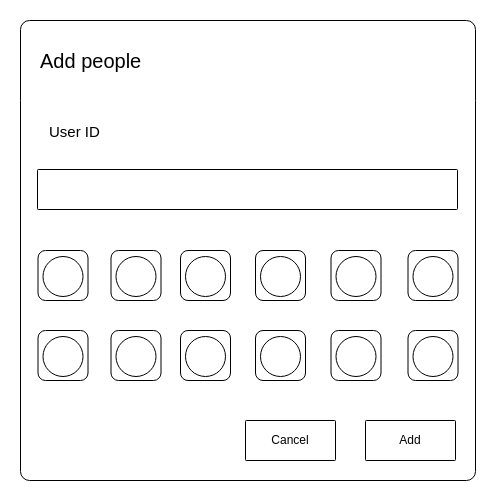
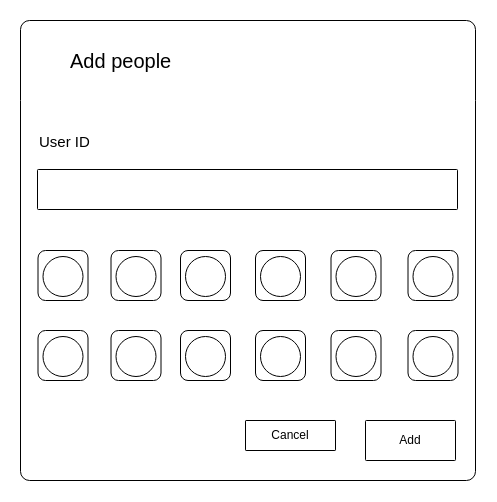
  <mxCell id="0" />
  <mxCell id="1" parent="0" />
  <mxCell id="2" value="" style="rounded=1;whiteSpace=wrap;html=1;gradientColor=none;fillColor=none;glass=0;shadow=0;sketch=0;labelPadding=0;fillOpacity=100;arcSize=2;" parent="1" vertex="1"><mxGeometry x="20" y="20" width="455" height="460" as="geometry" /></mxCell>
  <mxCell id="3" value="" style="endArrow=none;html=1;rounded=0;fontSize=22;entryX=1;entryY=0.25;entryDx=0;entryDy=0;exitX=0;exitY=0.25;exitDx=0;exitDy=0;strokeColor=#FFFFFF;strokeWidth=0.5;fillColor=#f5f5f5;" parent="1" edge="1"><mxGeometry width="50" height="50" relative="1" as="geometry"><mxPoint x="20" y="100" as="sourcePoint" /><mxPoint x="475" y="100" as="targetPoint" /></mxGeometry></mxCell>
- <mxCell id="4" value="&lt;font style=&quot;font-size: 20px;&quot;&gt;Add people&lt;/font&gt;" style="text;html=1;align=left;verticalAlign=middle;resizable=0;points=[];autosize=1;strokeColor=none;fillColor=none;" parent="1" vertex="1"><mxGeometry x="37.5" y="40" width="120" height="40" as="geometry" /></mxCell>
- <mxCell id="5" value="Cancel" style="rounded=1;whiteSpace=wrap;html=1;gradientColor=none;fillColor=none;glass=0;shadow=0;sketch=0;labelPadding=0;fillOpacity=100;arcSize=2;" parent="1" vertex="1"><mxGeometry x="245" y="420" width="90" height="40" as="geometry" /></mxCell>
+ <mxCell id="4" value="&lt;font style=&quot;font-size: 20px;&quot;&gt;Add people&lt;/font&gt;" style="text;html=1;align=left;verticalAlign=middle;resizable=0;points=[];autosize=1;strokeColor=none;fillColor=none;" parent="1" vertex="1"><mxGeometry x="67.5" y="40" width="120" height="40" as="geometry" /></mxCell>
+ <mxCell id="5" value="Cancel" style="rounded=1;whiteSpace=wrap;html=1;gradientColor=none;fillColor=none;glass=0;shadow=0;sketch=0;labelPadding=0;fillOpacity=100;arcSize=2;" parent="1" vertex="1"><mxGeometry x="245" y="420" width="90" height="30" as="geometry" /></mxCell>
  <mxCell id="6" value="Add" style="rounded=1;whiteSpace=wrap;html=1;gradientColor=none;fillColor=none;glass=0;shadow=0;sketch=0;labelPadding=0;fillOpacity=100;arcSize=2;" parent="1" vertex="1"><mxGeometry x="365" y="420" width="90" height="40" as="geometry" /></mxCell>
  <mxCell id="7" value="" style="rounded=1;whiteSpace=wrap;html=1;gradientColor=none;fillColor=none;glass=0;shadow=0;sketch=0;labelPadding=0;fillOpacity=100;arcSize=2;" parent="1" vertex="1"><mxGeometry x="37" y="169" width="420" height="40" as="geometry" /></mxCell>
  <mxCell id="8" value="" style="rounded=1;whiteSpace=wrap;html=1;" parent="1" vertex="1"><mxGeometry x="37.5" y="250" width="50" height="50" as="geometry" /></mxCell>
  <mxCell id="9" value="" style="ellipse;whiteSpace=wrap;html=1;aspect=fixed;rounded=0;" parent="1" vertex="1"><mxGeometry x="42.5" y="256" width="40" height="40" as="geometry" /></mxCell>
  <mxCell id="10" value="" style="rounded=1;whiteSpace=wrap;html=1;" parent="1" vertex="1"><mxGeometry x="110.5" y="250" width="50" height="50" as="geometry" /></mxCell>
  <mxCell id="11" value="" style="ellipse;whiteSpace=wrap;html=1;aspect=fixed;rounded=0;" parent="1" vertex="1"><mxGeometry x="115.5" y="256" width="40" height="40" as="geometry" /></mxCell>
  <mxCell id="12" value="" style="rounded=1;whiteSpace=wrap;html=1;" parent="1" vertex="1"><mxGeometry x="180" y="250" width="50" height="50" as="geometry" /></mxCell>
  <mxCell id="13" value="" style="ellipse;whiteSpace=wrap;html=1;aspect=fixed;rounded=0;" parent="1" vertex="1"><mxGeometry x="185" y="256" width="40" height="40" as="geometry" /></mxCell>
  <mxCell id="14" value="" style="rounded=1;whiteSpace=wrap;html=1;" parent="1" vertex="1"><mxGeometry x="255" y="250" width="50" height="50" as="geometry" /></mxCell>
  <mxCell id="15" value="" style="ellipse;whiteSpace=wrap;html=1;aspect=fixed;rounded=0;" parent="1" vertex="1"><mxGeometry x="260" y="256" width="40" height="40" as="geometry" /></mxCell>
  <mxCell id="16" value="" style="rounded=1;whiteSpace=wrap;html=1;" parent="1" vertex="1"><mxGeometry x="330.5" y="250" width="50" height="50" as="geometry" /></mxCell>
  <mxCell id="17" value="" style="ellipse;whiteSpace=wrap;html=1;aspect=fixed;rounded=0;" parent="1" vertex="1"><mxGeometry x="335.5" y="256" width="40" height="40" as="geometry" /></mxCell>
  <mxCell id="18" value="" style="rounded=1;whiteSpace=wrap;html=1;" parent="1" vertex="1"><mxGeometry x="407.5" y="250" width="50" height="50" as="geometry" /></mxCell>
  <mxCell id="19" value="" style="ellipse;whiteSpace=wrap;html=1;aspect=fixed;rounded=0;" parent="1" vertex="1"><mxGeometry x="412.5" y="256" width="40" height="40" as="geometry" /></mxCell>
  <mxCell id="20" value="" style="rounded=1;whiteSpace=wrap;html=1;" parent="1" vertex="1"><mxGeometry x="37.5" y="330" width="50" height="50" as="geometry" /></mxCell>
  <mxCell id="21" value="" style="ellipse;whiteSpace=wrap;html=1;aspect=fixed;rounded=0;" parent="1" vertex="1"><mxGeometry x="42.5" y="336" width="40" height="40" as="geometry" /></mxCell>
  <mxCell id="22" value="" style="rounded=1;whiteSpace=wrap;html=1;" parent="1" vertex="1"><mxGeometry x="110.5" y="330" width="50" height="50" as="geometry" /></mxCell>
  <mxCell id="23" value="" style="ellipse;whiteSpace=wrap;html=1;aspect=fixed;rounded=0;" parent="1" vertex="1"><mxGeometry x="115.5" y="336" width="40" height="40" as="geometry" /></mxCell>
  <mxCell id="24" value="" style="rounded=1;whiteSpace=wrap;html=1;" parent="1" vertex="1"><mxGeometry x="180" y="330" width="50" height="50" as="geometry" /></mxCell>
  <mxCell id="25" value="" style="ellipse;whiteSpace=wrap;html=1;aspect=fixed;rounded=0;" parent="1" vertex="1"><mxGeometry x="185" y="336" width="40" height="40" as="geometry" /></mxCell>
  <mxCell id="26" value="" style="rounded=1;whiteSpace=wrap;html=1;" parent="1" vertex="1"><mxGeometry x="255" y="330" width="50" height="50" as="geometry" /></mxCell>
  <mxCell id="27" value="" style="ellipse;whiteSpace=wrap;html=1;aspect=fixed;rounded=0;" parent="1" vertex="1"><mxGeometry x="260" y="336" width="40" height="40" as="geometry" /></mxCell>
  <mxCell id="28" value="" style="rounded=1;whiteSpace=wrap;html=1;" parent="1" vertex="1"><mxGeometry x="330.5" y="330" width="50" height="50" as="geometry" /></mxCell>
  <mxCell id="29" value="" style="ellipse;whiteSpace=wrap;html=1;aspect=fixed;rounded=0;" parent="1" vertex="1"><mxGeometry x="335.5" y="336" width="40" height="40" as="geometry" /></mxCell>
  <mxCell id="30" value="" style="rounded=1;whiteSpace=wrap;html=1;" parent="1" vertex="1"><mxGeometry x="407.5" y="330" width="50" height="50" as="geometry" /></mxCell>
  <mxCell id="31" value="" style="ellipse;whiteSpace=wrap;html=1;aspect=fixed;rounded=0;" parent="1" vertex="1"><mxGeometry x="412.5" y="336" width="40" height="40" as="geometry" /></mxCell>
- <mxCell id="32" value="&lt;font style=&quot;font-size: 15px;&quot;&gt;User ID&lt;/font&gt;" style="text;html=1;align=left;verticalAlign=middle;resizable=0;points=[];autosize=1;strokeColor=none;fillColor=none;fontSize=20;" parent="1" vertex="1"><mxGeometry x="47" y="109" width="70" height="40" as="geometry" /></mxCell>
+ <mxCell id="32" value="&lt;font style=&quot;font-size: 15px;&quot;&gt;User ID&lt;/font&gt;" style="text;html=1;align=left;verticalAlign=middle;resizable=0;points=[];autosize=1;strokeColor=none;fillColor=none;fontSize=20;" parent="1" vertex="1"><mxGeometry x="37" y="119" width="70" height="40" as="geometry" /></mxCell>
